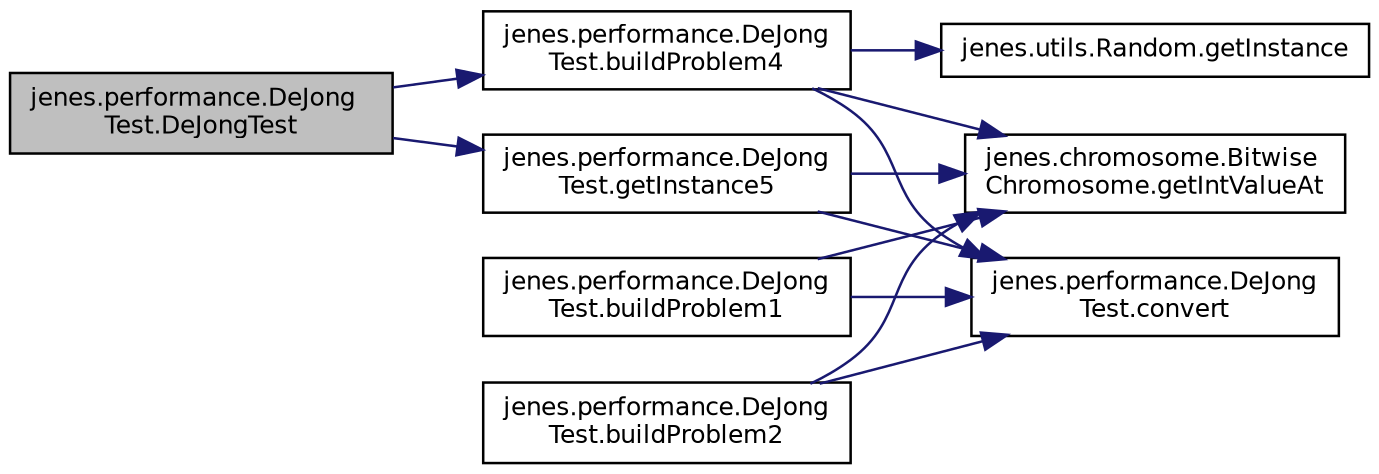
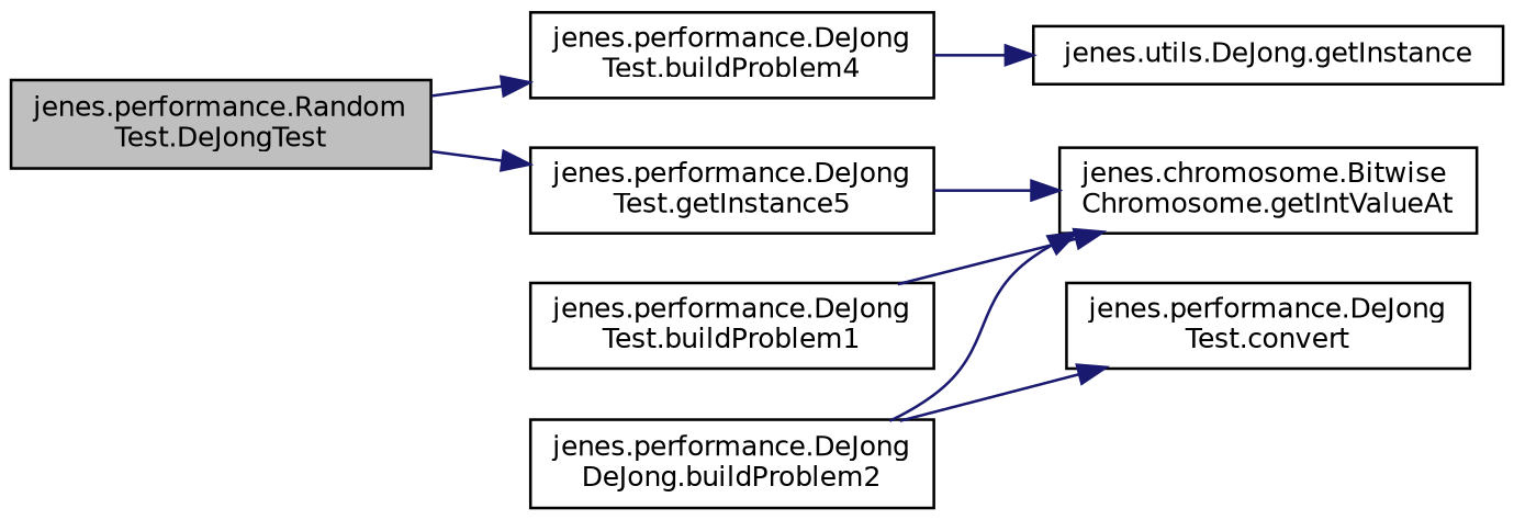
  digraph {
    rankdir=LR
    node [color=black fillcolor=white fontname=Helvetica fontsize=10 shape=record style=filled]
    edge [color=midnightblue fontname=Helvetica fontsize=10 labelfontname=Helvetica labelfontsize=10 style=solid]
-   n1 [fillcolor=grey75 fontcolor=black height=0.2 label="jenes.performance.DeJong\lTest.DeJongTest" width=0.4]
+   n1 [fillcolor=grey75 fontcolor=black height=0.2 label="jenes.performance.Random\lTest.DeJongTest" width=0.4]
    n2 [height=0.2 label="jenes.performance.DeJong\lTest.buildProblem4" width=0.4]
    n3 [height=0.2 label="jenes.performance.DeJong\lTest.getInstance5" width=0.4]
    n4 [height=0.2 label="jenes.performance.DeJong\lTest.buildProblem1" width=0.4]
    n5 [height=0.2 label="jenes.performance.DeJong\lTest.convert" width=0.4]
    n6 [height=0.2 label="jenes.chromosome.Bitwise\lChromosome.getIntValueAt" width=0.4]
-   n7 [height=0.2 label="jenes.performance.DeJong\lTest.buildProblem2" width=0.4]
-   n8 [height=0.2 label="jenes.utils.Random.getInstance" width=0.4]
+   n7 [height=0.2 label="jenes.performance.DeJong\lDeJong.buildProblem2" width=0.4]
+   n8 [height=0.2 label="jenes.utils.DeJong.getInstance" width=0.4]
    n1 -> n2
    n1 -> n3
-   n2 -> n5
-   n2 -> n6
    n2 -> n8
-   n3 -> n5
    n3 -> n6
-   n4 -> n5
    n4 -> n6
    n7 -> n5
    n7 -> n6
  }
